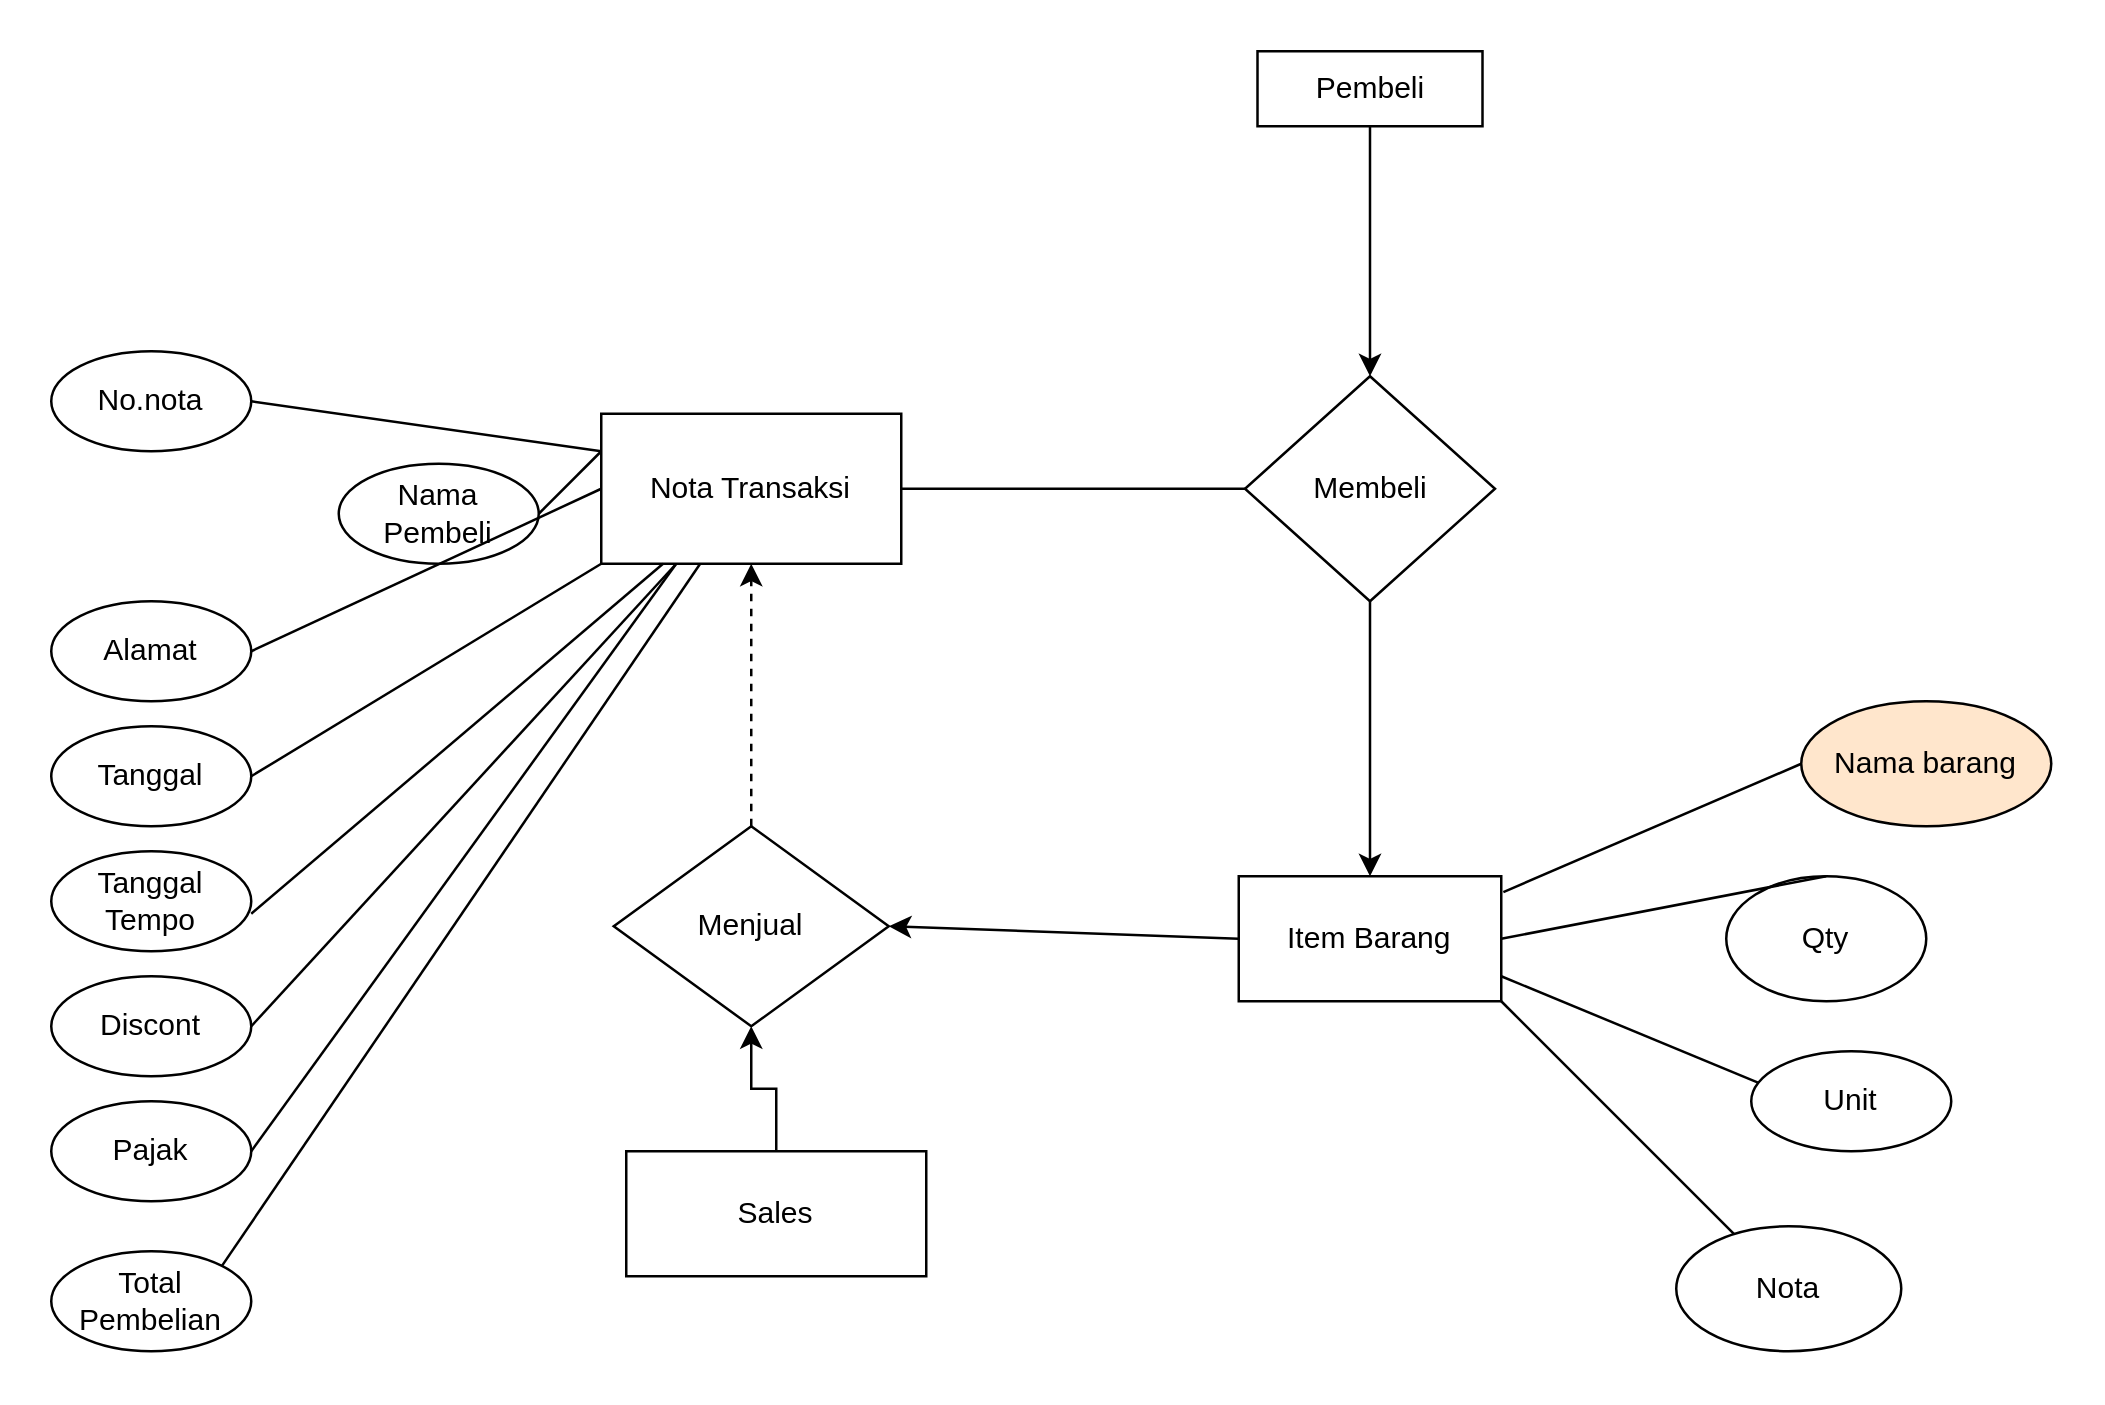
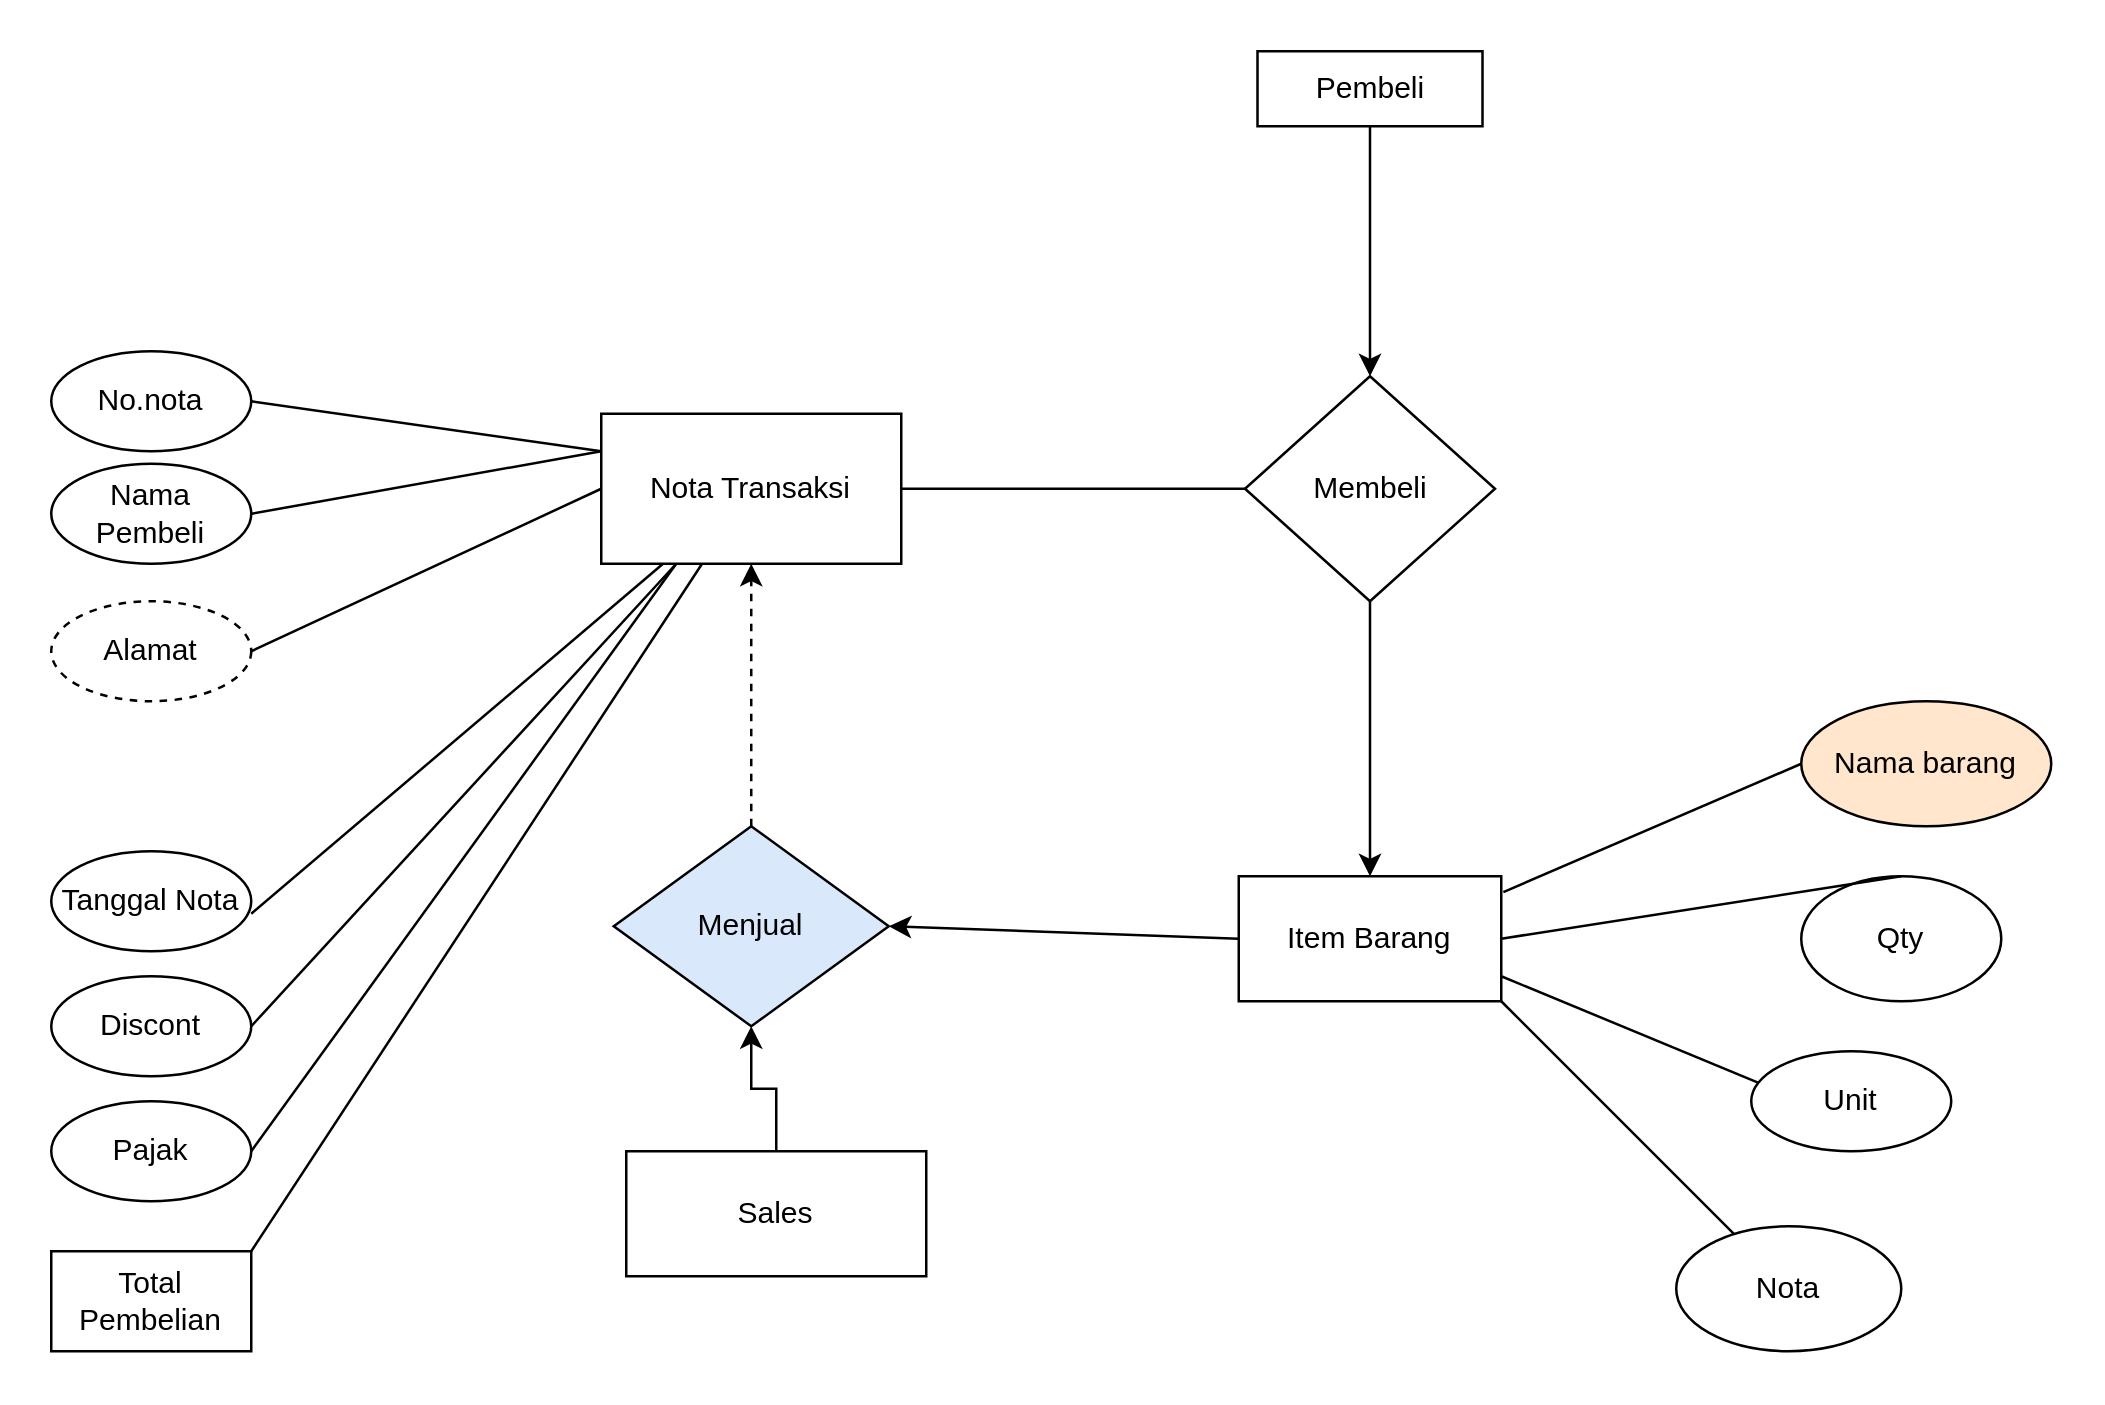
  <mxCell id="0" />
  <mxCell id="1" parent="0" />
  <mxCell id="2" style="edgeStyle=orthogonalEdgeStyle;rounded=0;orthogonalLoop=1;jettySize=auto;html=1;entryX=0.5;entryY=0;entryDx=0;entryDy=0;" parent="1" source="3" target="5" edge="1"><mxGeometry relative="1" as="geometry" /></mxCell>
  <mxCell id="3" value="Pembeli" style="rounded=0;whiteSpace=wrap;html=1;" parent="1" vertex="1"><mxGeometry x="502.5" y="20" width="90" height="30" as="geometry" /></mxCell>
  <mxCell id="4" style="edgeStyle=orthogonalEdgeStyle;rounded=0;orthogonalLoop=1;jettySize=auto;html=1;" parent="1" source="5" target="6" edge="1"><mxGeometry relative="1" as="geometry" /></mxCell>
  <mxCell id="5" value="Membeli" style="rhombus;whiteSpace=wrap;html=1;" parent="1" vertex="1"><mxGeometry x="497.5" y="150" width="100" height="90" as="geometry" /></mxCell>
  <mxCell id="6" value="Item Barang" style="rounded=0;whiteSpace=wrap;html=1;" parent="1" vertex="1"><mxGeometry x="495" y="350" width="105" height="50" as="geometry" /></mxCell>
  <mxCell id="7" value="Nama barang" style="ellipse;whiteSpace=wrap;html=1;fillColor=#ffe6cc;" parent="1" vertex="1"><mxGeometry x="720" y="280" width="100" height="50" as="geometry" /></mxCell>
- <mxCell id="8" value="Qty" style="ellipse;whiteSpace=wrap;html=1;" parent="1" vertex="1"><mxGeometry x="690" y="350" width="80" height="50" as="geometry" /></mxCell>
+ <mxCell id="8" value="Qty" style="ellipse;whiteSpace=wrap;html=1;" parent="1" vertex="1"><mxGeometry x="720" y="350" width="80" height="50" as="geometry" /></mxCell>
  <mxCell id="9" value="Nota" style="ellipse;whiteSpace=wrap;html=1;" parent="1" vertex="1"><mxGeometry x="670" y="490" width="90" height="50" as="geometry" /></mxCell>
  <mxCell id="10" value="Unit" style="ellipse;whiteSpace=wrap;html=1;" parent="1" vertex="1"><mxGeometry x="700" y="420" width="80" height="40" as="geometry" /></mxCell>
  <mxCell id="11" value="" style="endArrow=none;html=1;exitX=0;exitY=0.5;exitDx=0;exitDy=0;entryX=1.008;entryY=0.127;entryDx=0;entryDy=0;entryPerimeter=0;" parent="1" source="7" target="6" edge="1"><mxGeometry width="50" height="50" relative="1" as="geometry"><mxPoint x="790" y="310" as="sourcePoint" /><mxPoint x="840" y="260" as="targetPoint" /><Array as="points" /></mxGeometry></mxCell>
  <mxCell id="12" value="" style="endArrow=none;html=1;exitX=0.5;exitY=0;exitDx=0;exitDy=0;entryX=1;entryY=0.5;entryDx=0;entryDy=0;" parent="1" source="8" target="6" edge="1"><mxGeometry width="50" height="50" relative="1" as="geometry"><mxPoint x="880" y="285" as="sourcePoint" /><mxPoint x="822.33" y="270.4" as="targetPoint" /><Array as="points" /></mxGeometry></mxCell>
  <mxCell id="13" value="" style="endArrow=none;html=1;entryX=1;entryY=1;entryDx=0;entryDy=0;" parent="1" source="9" target="6" edge="1"><mxGeometry width="50" height="50" relative="1" as="geometry"><mxPoint x="880" y="320" as="sourcePoint" /><mxPoint x="751.237" y="279.946" as="targetPoint" /><Array as="points" /></mxGeometry></mxCell>
  <mxCell id="14" value="" style="endArrow=none;html=1;exitX=0.034;exitY=0.313;exitDx=0;exitDy=0;exitPerimeter=0;" parent="1" source="10" edge="1"><mxGeometry width="50" height="50" relative="1" as="geometry"><mxPoint x="657.8" y="320" as="sourcePoint" /><mxPoint x="600" y="390" as="targetPoint" /><Array as="points" /></mxGeometry></mxCell>
  <mxCell id="15" style="edgeStyle=orthogonalEdgeStyle;rounded=0;orthogonalLoop=1;jettySize=auto;html=1;dashed=1;" parent="1" source="16" target="19" edge="1"><mxGeometry relative="1" as="geometry" /></mxCell>
- <mxCell id="16" value="Menjual" style="rhombus;whiteSpace=wrap;html=1;" parent="1" vertex="1"><mxGeometry x="245" y="330" width="110" height="80" as="geometry" /></mxCell>
+ <mxCell id="16" value="Menjual" style="rhombus;whiteSpace=wrap;html=1;fillColor=#dae8fc;" parent="1" vertex="1"><mxGeometry x="245" y="330" width="110" height="80" as="geometry" /></mxCell>
  <mxCell id="17" style="edgeStyle=orthogonalEdgeStyle;rounded=0;orthogonalLoop=1;jettySize=auto;html=1;entryX=0.5;entryY=1;entryDx=0;entryDy=0;" parent="1" source="18" target="16" edge="1"><mxGeometry relative="1" as="geometry" /></mxCell>
  <mxCell id="18" value="Sales" style="rounded=0;whiteSpace=wrap;html=1;" parent="1" vertex="1"><mxGeometry x="250" y="460" width="120" height="50" as="geometry" /></mxCell>
  <mxCell id="19" value="Nota Transaksi" style="rounded=0;whiteSpace=wrap;html=1;" parent="1" vertex="1"><mxGeometry x="240" y="165" width="120" height="60" as="geometry" /></mxCell>
  <mxCell id="20" value="No.nota" style="ellipse;whiteSpace=wrap;html=1;" parent="1" vertex="1"><mxGeometry x="20" y="140" width="80" height="40" as="geometry" /></mxCell>
- <mxCell id="21" value="Nama&lt;br&gt;Pembeli" style="ellipse;whiteSpace=wrap;html=1;" parent="1" vertex="1"><mxGeometry x="135" y="185" width="80" height="40" as="geometry" /></mxCell>
- <mxCell id="22" value="Alamat" style="ellipse;whiteSpace=wrap;html=1;" parent="1" vertex="1"><mxGeometry x="20" y="240" width="80" height="40" as="geometry" /></mxCell>
- <mxCell id="23" value="Tanggal" style="ellipse;whiteSpace=wrap;html=1;" parent="1" vertex="1"><mxGeometry x="20" y="290" width="80" height="40" as="geometry" /></mxCell>
+ <mxCell id="21" value="Nama&lt;br&gt;Pembeli" style="ellipse;whiteSpace=wrap;html=1;" parent="1" vertex="1"><mxGeometry x="20" y="185" width="80" height="40" as="geometry" /></mxCell>
+ <mxCell id="22" value="Alamat" style="ellipse;whiteSpace=wrap;html=1;dashed=1;" parent="1" vertex="1"><mxGeometry x="20" y="240" width="80" height="40" as="geometry" /></mxCell>
  <mxCell id="24" value="" style="endArrow=none;html=1;entryX=0;entryY=0.25;entryDx=0;entryDy=0;exitX=1;exitY=0.5;exitDx=0;exitDy=0;" parent="1" source="20" target="19" edge="1"><mxGeometry width="50" height="50" relative="1" as="geometry"><mxPoint x="100" y="210" as="sourcePoint" /><mxPoint x="150" y="160" as="targetPoint" /></mxGeometry></mxCell>
  <mxCell id="25" value="" style="endArrow=none;html=1;exitX=1;exitY=0.5;exitDx=0;exitDy=0;" parent="1" source="21" edge="1"><mxGeometry width="50" height="50" relative="1" as="geometry"><mxPoint x="110" y="220" as="sourcePoint" /><mxPoint x="240" y="180" as="targetPoint" /><Array as="points" /></mxGeometry></mxCell>
  <mxCell id="26" value="" style="endArrow=none;html=1;exitX=1;exitY=0.5;exitDx=0;exitDy=0;entryX=0;entryY=0.5;entryDx=0;entryDy=0;" parent="1" source="22" target="19" edge="1"><mxGeometry width="50" height="50" relative="1" as="geometry"><mxPoint x="100" y="330" as="sourcePoint" /><mxPoint x="220" y="350" as="targetPoint" /><Array as="points" /></mxGeometry></mxCell>
- <mxCell id="27" value="" style="endArrow=none;html=1;exitX=1;exitY=0.5;exitDx=0;exitDy=0;entryX=0;entryY=1;entryDx=0;entryDy=0;" parent="1" source="23" target="19" edge="1"><mxGeometry width="50" height="50" relative="1" as="geometry"><mxPoint x="100" y="390" as="sourcePoint" /><mxPoint x="220" y="370" as="targetPoint" /><Array as="points" /></mxGeometry></mxCell>
  <mxCell id="28" value="" style="endArrow=classic;html=1;exitX=0;exitY=0.5;exitDx=0;exitDy=0;entryX=1;entryY=0.5;entryDx=0;entryDy=0;" parent="1" source="6" target="16" edge="1"><mxGeometry width="50" height="50" relative="1" as="geometry"><mxPoint x="400" y="280" as="sourcePoint" /><mxPoint x="450" y="230" as="targetPoint" /><Array as="points" /></mxGeometry></mxCell>
  <mxCell id="29" value="" style="endArrow=none;html=1;entryX=0;entryY=0.5;entryDx=0;entryDy=0;exitX=1;exitY=0.5;exitDx=0;exitDy=0;" parent="1" source="19" target="5" edge="1"><mxGeometry width="50" height="50" relative="1" as="geometry"><mxPoint x="400" y="280" as="sourcePoint" /><mxPoint x="450" y="230" as="targetPoint" /><Array as="points" /></mxGeometry></mxCell>
- <mxCell id="30" value="Tanggal Tempo" style="ellipse;whiteSpace=wrap;html=1;" parent="1" vertex="1"><mxGeometry x="20" y="340" width="80" height="40" as="geometry" /></mxCell>
+ <mxCell id="30" value="Tanggal Nota" style="ellipse;whiteSpace=wrap;html=1;" parent="1" vertex="1"><mxGeometry x="20" y="340" width="80" height="40" as="geometry" /></mxCell>
  <mxCell id="31" value="Discont" style="ellipse;whiteSpace=wrap;html=1;" parent="1" vertex="1"><mxGeometry x="20" y="390" width="80" height="40" as="geometry" /></mxCell>
  <mxCell id="32" value="Pajak" style="ellipse;whiteSpace=wrap;html=1;" parent="1" vertex="1"><mxGeometry x="20" y="440" width="80" height="40" as="geometry" /></mxCell>
  <mxCell id="33" value="" style="endArrow=none;html=1;exitX=1;exitY=0.5;exitDx=0;exitDy=0;" parent="1" target="19" edge="1"><mxGeometry width="50" height="50" relative="1" as="geometry"><mxPoint x="100" y="365" as="sourcePoint" /><mxPoint x="240" y="280" as="targetPoint" /><Array as="points" /></mxGeometry></mxCell>
  <mxCell id="34" value="" style="endArrow=none;html=1;exitX=1;exitY=0.5;exitDx=0;exitDy=0;entryX=0.25;entryY=1;entryDx=0;entryDy=0;" parent="1" target="19" edge="1"><mxGeometry width="50" height="50" relative="1" as="geometry"><mxPoint x="100" y="410" as="sourcePoint" /><mxPoint x="264.706" y="270" as="targetPoint" /><Array as="points" /></mxGeometry></mxCell>
  <mxCell id="35" value="" style="endArrow=none;html=1;exitX=1;exitY=0.5;exitDx=0;exitDy=0;entryX=0.25;entryY=1;entryDx=0;entryDy=0;" parent="1" target="19" edge="1"><mxGeometry width="50" height="50" relative="1" as="geometry"><mxPoint x="100" y="460" as="sourcePoint" /><mxPoint x="270" y="275" as="targetPoint" /><Array as="points" /></mxGeometry></mxCell>
- <mxCell id="36" value="Total Pembelian" style="ellipse;whiteSpace=wrap;html=1;" vertex="1" parent="1"><mxGeometry x="20" y="500" width="80" height="40" as="geometry" /></mxCell>
+ <mxCell id="36" value="Total Pembelian" style="whiteSpace=wrap;html=1;rounded=0;" vertex="1" parent="1"><mxGeometry x="20" y="500" width="80" height="40" as="geometry" /></mxCell>
  <mxCell id="37" value="" style="endArrow=none;html=1;exitX=1;exitY=0;exitDx=0;exitDy=0;" edge="1" parent="1" source="36" target="19"><mxGeometry width="50" height="50" relative="1" as="geometry"><mxPoint x="230" y="340" as="sourcePoint" /><mxPoint x="280" y="290" as="targetPoint" /></mxGeometry></mxCell>
